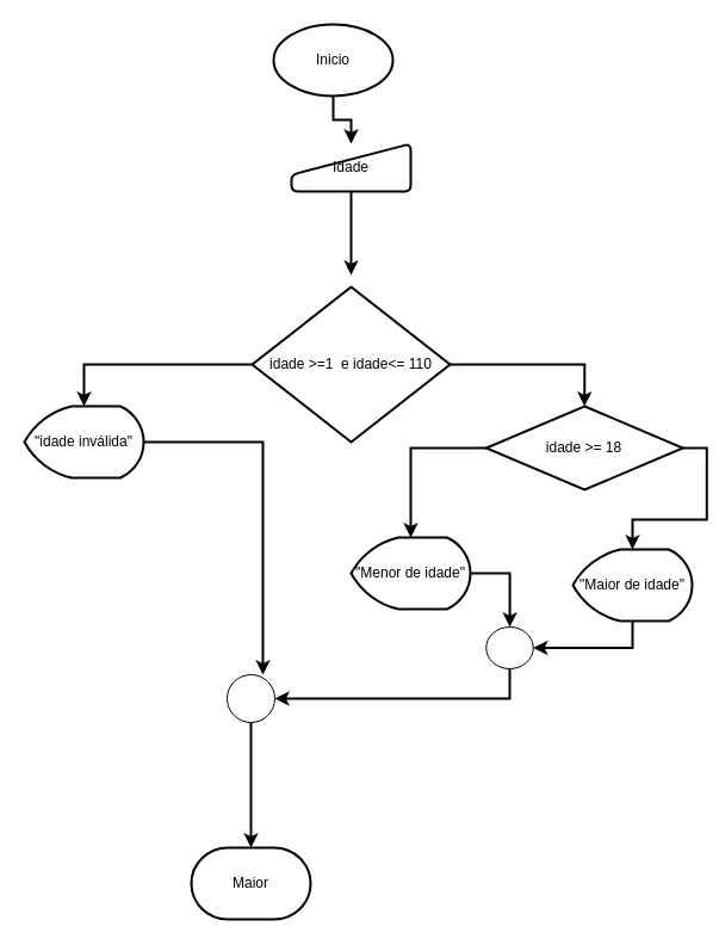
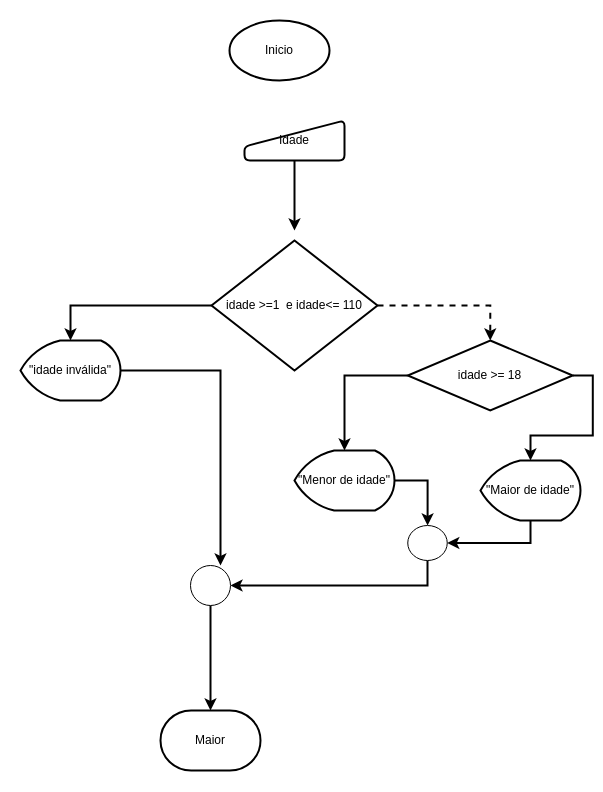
  <mxCell id="0" />
  <mxCell id="1" parent="0" />
- <mxCell id="2" style="edgeStyle=orthogonalEdgeStyle;rounded=0;orthogonalLoop=1;jettySize=auto;html=1;exitX=0.5;exitY=1;exitDx=0;exitDy=0;exitPerimeter=0;entryX=0.5;entryY=0;entryDx=0;entryDy=0;strokeWidth=2;" parent="1" source="3" target="5" edge="1"><mxGeometry relative="1" as="geometry" /></mxCell>
  <mxCell id="3" value="Inicio" style="strokeWidth=2;html=1;shape=mxgraph.flowchart.start_1;whiteSpace=wrap;" parent="1" vertex="1"><mxGeometry x="229" y="20" width="100" height="60" as="geometry" /></mxCell>
  <mxCell id="4" style="edgeStyle=orthogonalEdgeStyle;rounded=0;orthogonalLoop=1;jettySize=auto;html=1;exitX=0.5;exitY=1;exitDx=0;exitDy=0;strokeWidth=2;" parent="1" source="5" edge="1"><mxGeometry relative="1" as="geometry"><mxPoint x="294" y="230" as="targetPoint" /></mxGeometry></mxCell>
  <mxCell id="5" value="Idade" style="html=1;strokeWidth=2;shape=manualInput;whiteSpace=wrap;rounded=1;size=26;arcSize=11;" parent="1" vertex="1"><mxGeometry x="244" y="120" width="100" height="40" as="geometry" /></mxCell>
  <mxCell id="6" style="edgeStyle=orthogonalEdgeStyle;rounded=0;orthogonalLoop=1;jettySize=auto;html=1;entryX=0.5;entryY=0;entryDx=0;entryDy=0;entryPerimeter=0;strokeWidth=2;" parent="1" source="8" target="10" edge="1"><mxGeometry relative="1" as="geometry" /></mxCell>
- <mxCell id="7" style="edgeStyle=orthogonalEdgeStyle;rounded=0;orthogonalLoop=1;jettySize=auto;html=1;exitX=1;exitY=0.5;exitDx=0;exitDy=0;exitPerimeter=0;entryX=0.5;entryY=0;entryDx=0;entryDy=0;entryPerimeter=0;strokeWidth=2;" parent="1" source="8" target="13" edge="1"><mxGeometry relative="1" as="geometry" /></mxCell>
+ <mxCell id="7" style="edgeStyle=orthogonalEdgeStyle;rounded=0;orthogonalLoop=1;jettySize=auto;html=1;exitX=1;exitY=0.5;exitDx=0;exitDy=0;exitPerimeter=0;entryX=0.5;entryY=0;entryDx=0;entryDy=0;entryPerimeter=0;strokeWidth=2;dashed=1;" parent="1" source="8" target="13" edge="1"><mxGeometry relative="1" as="geometry" /></mxCell>
  <mxCell id="8" value="idade &amp;gt;=1&amp;nbsp; e idade&amp;lt;= 110" style="strokeWidth=2;html=1;shape=mxgraph.flowchart.decision;whiteSpace=wrap;" parent="1" vertex="1"><mxGeometry x="211" y="240" width="166" height="130" as="geometry" /></mxCell>
  <mxCell id="9" style="edgeStyle=orthogonalEdgeStyle;rounded=0;orthogonalLoop=1;jettySize=auto;html=1;entryX=0.75;entryY=0;entryDx=0;entryDy=0;entryPerimeter=0;strokeWidth=2;" parent="1" source="10" target="21" edge="1"><mxGeometry relative="1" as="geometry" /></mxCell>
  <mxCell id="10" value="&quot;idade inválida&quot;" style="strokeWidth=2;html=1;shape=mxgraph.flowchart.display;whiteSpace=wrap;" parent="1" vertex="1"><mxGeometry x="20" y="340" width="100" height="60" as="geometry" /></mxCell>
  <mxCell id="11" style="edgeStyle=orthogonalEdgeStyle;rounded=0;orthogonalLoop=1;jettySize=auto;html=1;exitX=1;exitY=0.5;exitDx=0;exitDy=0;exitPerimeter=0;strokeWidth=2;" parent="1" source="13" target="15" edge="1"><mxGeometry relative="1" as="geometry" /></mxCell>
  <mxCell id="12" style="edgeStyle=orthogonalEdgeStyle;rounded=0;orthogonalLoop=1;jettySize=auto;html=1;entryX=0.5;entryY=0;entryDx=0;entryDy=0;entryPerimeter=0;strokeWidth=2;" parent="1" source="13" target="17" edge="1"><mxGeometry relative="1" as="geometry" /></mxCell>
  <mxCell id="13" value="idade &amp;gt;= 18" style="strokeWidth=2;html=1;shape=mxgraph.flowchart.decision;whiteSpace=wrap;" parent="1" vertex="1"><mxGeometry x="407.25" y="340" width="165" height="70" as="geometry" /></mxCell>
  <mxCell id="14" style="edgeStyle=orthogonalEdgeStyle;rounded=0;orthogonalLoop=1;jettySize=auto;html=1;exitX=0.5;exitY=1;exitDx=0;exitDy=0;exitPerimeter=0;entryX=1;entryY=0.5;entryDx=0;entryDy=0;entryPerimeter=0;strokeWidth=2;" parent="1" source="15" target="19" edge="1"><mxGeometry relative="1" as="geometry" /></mxCell>
  <mxCell id="15" value="&quot;Maior de idade&quot;" style="strokeWidth=2;html=1;shape=mxgraph.flowchart.display;whiteSpace=wrap;" parent="1" vertex="1"><mxGeometry x="480" y="460" width="100" height="60" as="geometry" /></mxCell>
  <mxCell id="16" style="edgeStyle=orthogonalEdgeStyle;rounded=0;orthogonalLoop=1;jettySize=auto;html=1;strokeWidth=2;" parent="1" source="17" target="19" edge="1"><mxGeometry relative="1" as="geometry" /></mxCell>
  <mxCell id="17" value="&quot;Menor de idade&quot;" style="strokeWidth=2;html=1;shape=mxgraph.flowchart.display;whiteSpace=wrap;" parent="1" vertex="1"><mxGeometry x="294" y="450" width="100" height="60" as="geometry" /></mxCell>
  <mxCell id="18" style="edgeStyle=orthogonalEdgeStyle;rounded=0;orthogonalLoop=1;jettySize=auto;html=1;exitX=0.5;exitY=1;exitDx=0;exitDy=0;exitPerimeter=0;entryX=1;entryY=0.5;entryDx=0;entryDy=0;entryPerimeter=0;strokeWidth=2;" parent="1" source="19" target="21" edge="1"><mxGeometry relative="1" as="geometry" /></mxCell>
  <mxCell id="19" value="" style="verticalLabelPosition=bottom;verticalAlign=top;html=1;shape=mxgraph.flowchart.on-page_reference;" parent="1" vertex="1"><mxGeometry x="407.25" y="525" width="39.5" height="35" as="geometry" /></mxCell>
  <mxCell id="20" style="edgeStyle=orthogonalEdgeStyle;rounded=0;orthogonalLoop=1;jettySize=auto;html=1;entryX=0.5;entryY=0;entryDx=0;entryDy=0;entryPerimeter=0;strokeWidth=2;" parent="1" source="21" target="22" edge="1"><mxGeometry relative="1" as="geometry" /></mxCell>
  <mxCell id="21" value="" style="verticalLabelPosition=bottom;verticalAlign=top;html=1;shape=mxgraph.flowchart.on-page_reference;" parent="1" vertex="1"><mxGeometry x="190" y="565" width="40" height="40" as="geometry" /></mxCell>
  <mxCell id="22" value="Maior&lt;br&gt;" style="strokeWidth=2;html=1;shape=mxgraph.flowchart.terminator;whiteSpace=wrap;" parent="1" vertex="1"><mxGeometry x="160" y="710" width="100" height="60" as="geometry" /></mxCell>
